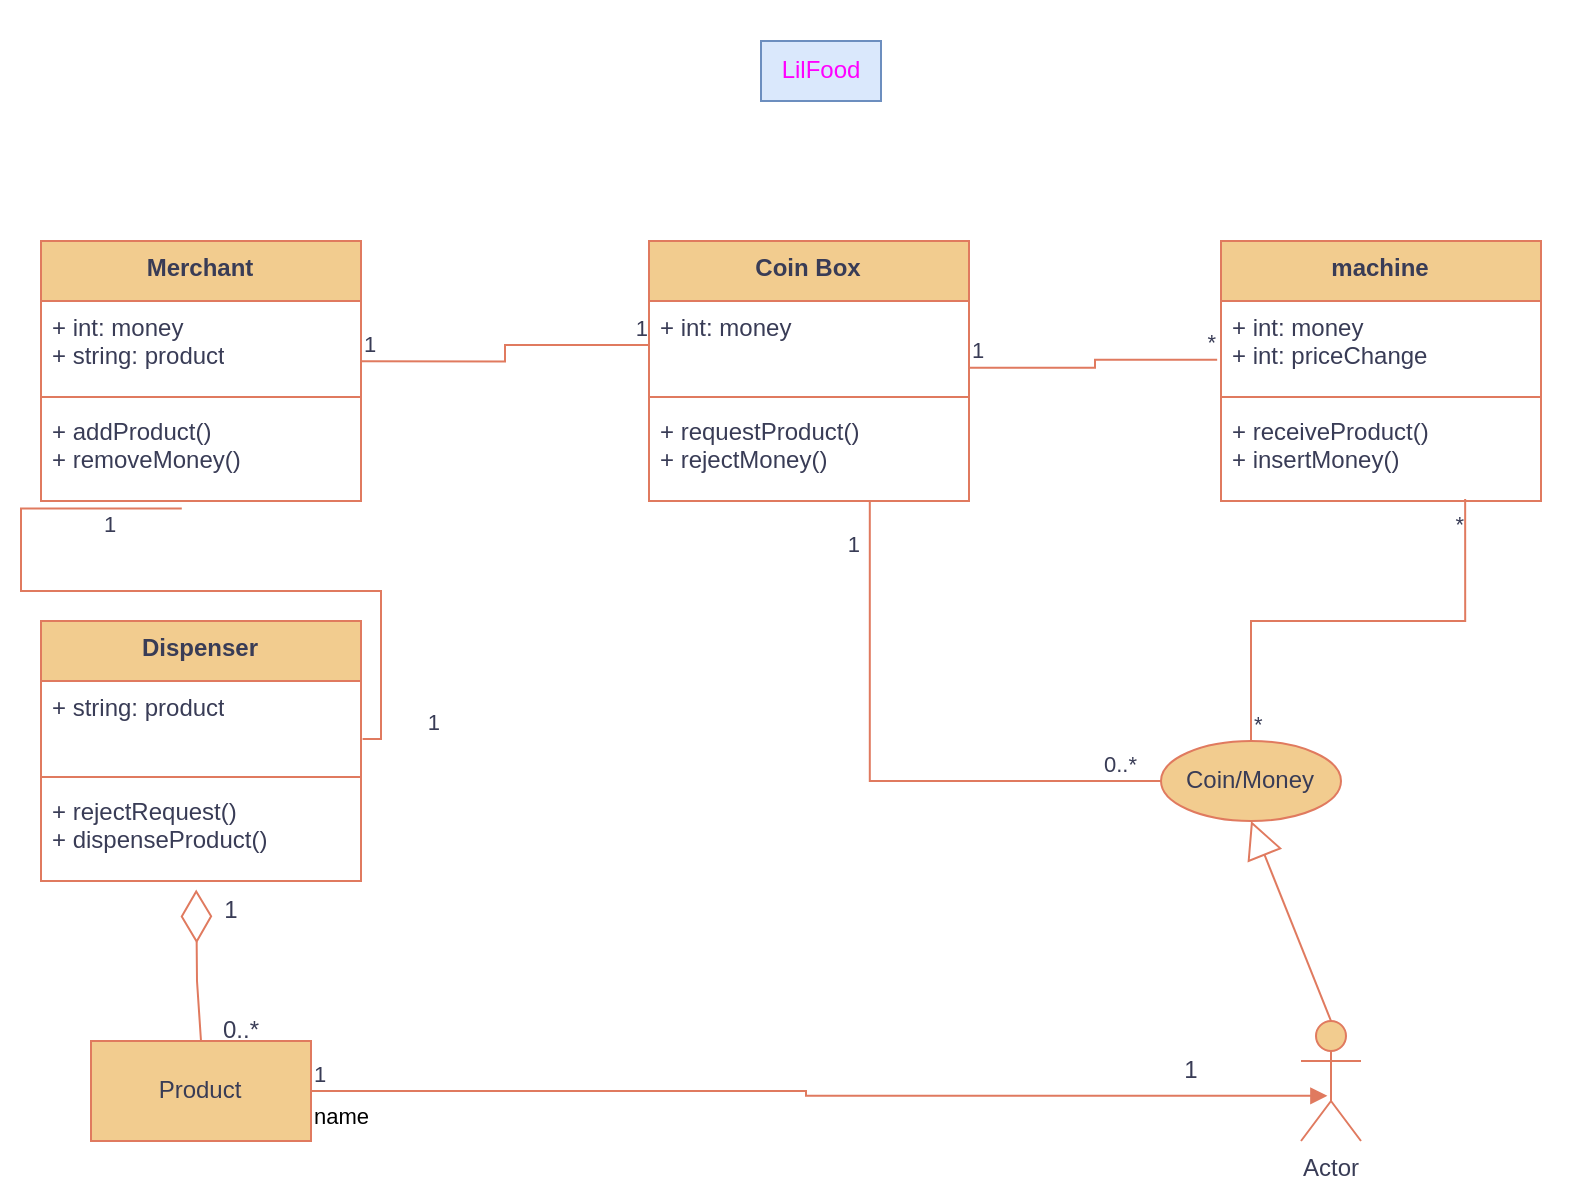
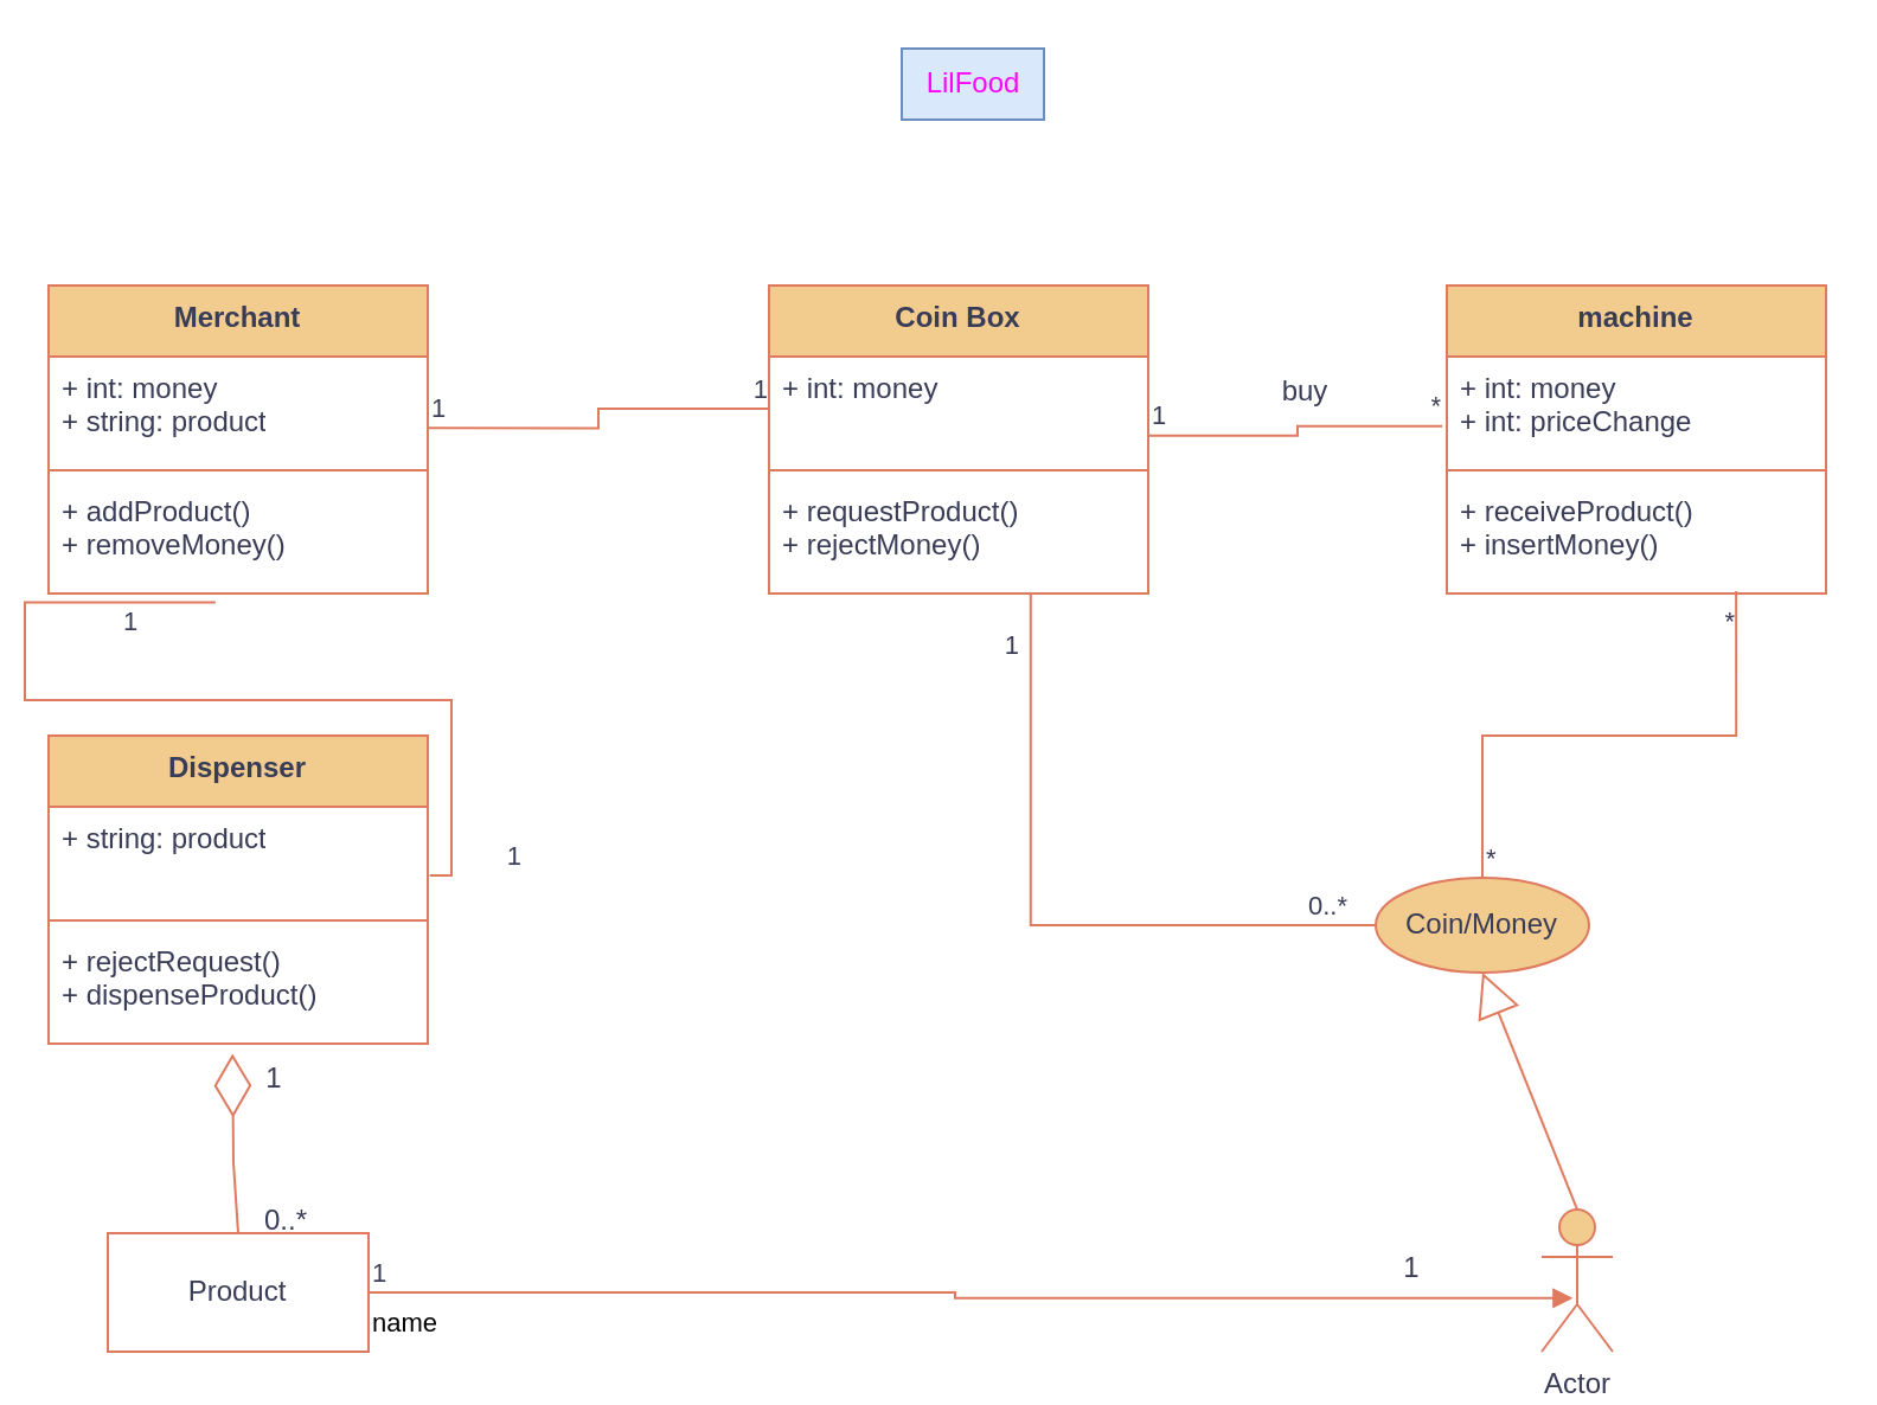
  <mxCell id="0" />
  <mxCell id="1" parent="0" />
  <mxCell id="2" value="Coin Box" style="swimlane;fontStyle=1;align=center;verticalAlign=top;childLayout=stackLayout;horizontal=1;startSize=30;horizontalStack=0;resizeParent=1;resizeParentMax=0;resizeLast=0;collapsible=1;marginBottom=0;whiteSpace=wrap;html=1;labelBackgroundColor=none;fillColor=#F2CC8F;strokeColor=#E07A5F;fontColor=#393C56;" vertex="1" parent="1"><mxGeometry x="324" y="120" width="160" height="130" as="geometry" /></mxCell>
  <mxCell id="3" value="+ int: money&amp;nbsp;" style="text;strokeColor=none;fillColor=none;align=left;verticalAlign=top;spacingLeft=4;spacingRight=4;overflow=hidden;rotatable=0;points=[[0,0.5],[1,0.5]];portConstraint=eastwest;whiteSpace=wrap;html=1;labelBackgroundColor=none;fontColor=#393C56;" vertex="1" parent="2"><mxGeometry y="30" width="160" height="44" as="geometry" /></mxCell>
  <mxCell id="4" value="" style="line;strokeWidth=1;fillColor=none;align=left;verticalAlign=middle;spacingTop=-1;spacingLeft=3;spacingRight=3;rotatable=0;labelPosition=right;points=[];portConstraint=eastwest;strokeColor=#E07A5F;labelBackgroundColor=none;fontColor=#393C56;" vertex="1" parent="2"><mxGeometry y="74" width="160" height="8" as="geometry" /></mxCell>
  <mxCell id="5" value="+ requestProduct()&lt;br&gt;+ rejectMoney()" style="text;strokeColor=none;fillColor=none;align=left;verticalAlign=top;spacingLeft=4;spacingRight=4;overflow=hidden;rotatable=0;points=[[0,0.5],[1,0.5]];portConstraint=eastwest;whiteSpace=wrap;html=1;labelBackgroundColor=none;fontColor=#393C56;" vertex="1" parent="2"><mxGeometry y="82" width="160" height="48" as="geometry" /></mxCell>
  <mxCell id="6" value="Coin/Money" style="ellipse;html=1;whiteSpace=wrap;labelBackgroundColor=none;fillColor=#F2CC8F;strokeColor=#E07A5F;fontColor=#393C56;" vertex="1" parent="1"><mxGeometry x="580" y="370" width="90" height="40" as="geometry" /></mxCell>
  <mxCell id="7" value="Actor" style="shape=umlActor;verticalLabelPosition=bottom;verticalAlign=top;html=1;labelBackgroundColor=none;fillColor=#F2CC8F;strokeColor=#E07A5F;fontColor=#393C56;" vertex="1" parent="1"><mxGeometry x="650" y="510" width="30" height="60" as="geometry" /></mxCell>
  <mxCell id="8" value="Merchant" style="swimlane;fontStyle=1;align=center;verticalAlign=top;childLayout=stackLayout;horizontal=1;startSize=30;horizontalStack=0;resizeParent=1;resizeParentMax=0;resizeLast=0;collapsible=1;marginBottom=0;whiteSpace=wrap;html=1;labelBackgroundColor=none;fillColor=#F2CC8F;strokeColor=#E07A5F;fontColor=#393C56;" vertex="1" parent="1"><mxGeometry x="20" y="120" width="160" height="130" as="geometry" /></mxCell>
  <mxCell id="9" value="+ int: money&amp;nbsp;&lt;br&gt;+ string: product" style="text;strokeColor=none;fillColor=none;align=left;verticalAlign=top;spacingLeft=4;spacingRight=4;overflow=hidden;rotatable=0;points=[[0,0.5],[1,0.5]];portConstraint=eastwest;whiteSpace=wrap;html=1;labelBackgroundColor=none;fontColor=#393C56;" vertex="1" parent="8"><mxGeometry y="30" width="160" height="44" as="geometry" /></mxCell>
  <mxCell id="10" value="" style="line;strokeWidth=1;fillColor=none;align=left;verticalAlign=middle;spacingTop=-1;spacingLeft=3;spacingRight=3;rotatable=0;labelPosition=right;points=[];portConstraint=eastwest;strokeColor=#E07A5F;labelBackgroundColor=none;fontColor=#393C56;" vertex="1" parent="8"><mxGeometry y="74" width="160" height="8" as="geometry" /></mxCell>
  <mxCell id="11" value="+ addProduct()&lt;br&gt;+ removeMoney()" style="text;strokeColor=none;fillColor=none;align=left;verticalAlign=top;spacingLeft=4;spacingRight=4;overflow=hidden;rotatable=0;points=[[0,0.5],[1,0.5]];portConstraint=eastwest;whiteSpace=wrap;html=1;labelBackgroundColor=none;fontColor=#393C56;" vertex="1" parent="8"><mxGeometry y="82" width="160" height="48" as="geometry" /></mxCell>
  <mxCell id="12" value="Dispenser" style="swimlane;fontStyle=1;align=center;verticalAlign=top;childLayout=stackLayout;horizontal=1;startSize=30;horizontalStack=0;resizeParent=1;resizeParentMax=0;resizeLast=0;collapsible=1;marginBottom=0;whiteSpace=wrap;html=1;labelBackgroundColor=none;fillColor=#F2CC8F;strokeColor=#E07A5F;fontColor=#393C56;" vertex="1" parent="1"><mxGeometry x="20" y="310" width="160" height="130" as="geometry" /></mxCell>
  <mxCell id="13" value="+ string: product" style="text;strokeColor=none;fillColor=none;align=left;verticalAlign=top;spacingLeft=4;spacingRight=4;overflow=hidden;rotatable=0;points=[[0,0.5],[1,0.5]];portConstraint=eastwest;whiteSpace=wrap;html=1;labelBackgroundColor=none;fontColor=#393C56;" vertex="1" parent="12"><mxGeometry y="30" width="160" height="44" as="geometry" /></mxCell>
  <mxCell id="14" value="" style="line;strokeWidth=1;fillColor=none;align=left;verticalAlign=middle;spacingTop=-1;spacingLeft=3;spacingRight=3;rotatable=0;labelPosition=right;points=[];portConstraint=eastwest;strokeColor=#E07A5F;labelBackgroundColor=none;fontColor=#393C56;" vertex="1" parent="12"><mxGeometry y="74" width="160" height="8" as="geometry" /></mxCell>
  <mxCell id="15" value="+ rejectRequest()&lt;br&gt;+ dispenseProduct()" style="text;strokeColor=none;fillColor=none;align=left;verticalAlign=top;spacingLeft=4;spacingRight=4;overflow=hidden;rotatable=0;points=[[0,0.5],[1,0.5]];portConstraint=eastwest;whiteSpace=wrap;html=1;labelBackgroundColor=none;fontColor=#393C56;" vertex="1" parent="12"><mxGeometry y="82" width="160" height="48" as="geometry" /></mxCell>
- <mxCell id="16" value="Product" style="html=1;whiteSpace=wrap;labelBackgroundColor=none;fillColor=#F2CC8F;strokeColor=#E07A5F;fontColor=#393C56;" vertex="1" parent="1"><mxGeometry x="45" y="520" width="110" height="50" as="geometry" /></mxCell>
+ <mxCell id="16" value="Product" style="html=1;whiteSpace=wrap;labelBackgroundColor=none;fillColor=#ffffff;strokeColor=#E07A5F;fontColor=#393C56;" vertex="1" parent="1"><mxGeometry x="45" y="520" width="110" height="50" as="geometry" /></mxCell>
  <mxCell id="17" value="" style="endArrow=diamondThin;endFill=0;endSize=24;html=1;rounded=0;entryX=0.485;entryY=1.088;entryDx=0;entryDy=0;entryPerimeter=0;exitX=0.5;exitY=0;exitDx=0;exitDy=0;labelBackgroundColor=none;strokeColor=#E07A5F;fontColor=default;" edge="1" parent="1" source="16" target="15"><mxGeometry width="160" relative="1" as="geometry"><mxPoint x="220" y="509.5" as="sourcePoint" /><mxPoint x="380" y="509.5" as="targetPoint" /><Array as="points"><mxPoint x="98" y="490" /></Array></mxGeometry></mxCell>
  <mxCell id="18" value="" style="endArrow=block;endSize=16;endFill=0;html=1;rounded=0;entryX=0.5;entryY=1;entryDx=0;entryDy=0;exitX=0.5;exitY=0;exitDx=0;exitDy=0;exitPerimeter=0;labelBackgroundColor=none;strokeColor=#E07A5F;fontColor=default;" edge="1" parent="1" source="7" target="6"><mxGeometry x="-0.143" y="-66" width="160" relative="1" as="geometry"><mxPoint x="320" y="390" as="sourcePoint" /><mxPoint x="480" y="390" as="targetPoint" /><mxPoint as="offset" /></mxGeometry></mxCell>
  <mxCell id="19" value="machine" style="swimlane;fontStyle=1;align=center;verticalAlign=top;childLayout=stackLayout;horizontal=1;startSize=30;horizontalStack=0;resizeParent=1;resizeParentMax=0;resizeLast=0;collapsible=1;marginBottom=0;whiteSpace=wrap;html=1;labelBackgroundColor=none;fillColor=#F2CC8F;strokeColor=#E07A5F;fontColor=#393C56;" vertex="1" parent="1"><mxGeometry x="610" y="120" width="160" height="130" as="geometry" /></mxCell>
  <mxCell id="20" value="+ int: money&amp;nbsp;&lt;br&gt;+ int: priceChange" style="text;strokeColor=none;fillColor=none;align=left;verticalAlign=top;spacingLeft=4;spacingRight=4;overflow=hidden;rotatable=0;points=[[0,0.5],[1,0.5]];portConstraint=eastwest;whiteSpace=wrap;html=1;labelBackgroundColor=none;fontColor=#393C56;" vertex="1" parent="19"><mxGeometry y="30" width="160" height="44" as="geometry" /></mxCell>
  <mxCell id="21" value="" style="line;strokeWidth=1;fillColor=none;align=left;verticalAlign=middle;spacingTop=-1;spacingLeft=3;spacingRight=3;rotatable=0;labelPosition=right;points=[];portConstraint=eastwest;strokeColor=#E07A5F;labelBackgroundColor=none;fontColor=#393C56;" vertex="1" parent="19"><mxGeometry y="74" width="160" height="8" as="geometry" /></mxCell>
  <mxCell id="22" value="+ receiveProduct()&lt;br&gt;+ insertMoney()" style="text;strokeColor=none;fillColor=none;align=left;verticalAlign=top;spacingLeft=4;spacingRight=4;overflow=hidden;rotatable=0;points=[[0,0.5],[1,0.5]];portConstraint=eastwest;whiteSpace=wrap;html=1;labelBackgroundColor=none;fontColor=#393C56;" vertex="1" parent="19"><mxGeometry y="82" width="160" height="48" as="geometry" /></mxCell>
  <mxCell id="23" value="" style="endArrow=none;html=1;edgeStyle=orthogonalEdgeStyle;rounded=0;exitX=0.5;exitY=0;exitDx=0;exitDy=0;entryX=0.763;entryY=0.979;entryDx=0;entryDy=0;entryPerimeter=0;labelBackgroundColor=none;strokeColor=#E07A5F;fontColor=default;" edge="1" parent="1" source="6" target="22"><mxGeometry relative="1" as="geometry"><mxPoint x="320" y="290" as="sourcePoint" /><mxPoint x="480" y="290" as="targetPoint" /></mxGeometry></mxCell>
  <mxCell id="24" value="*" style="edgeLabel;resizable=0;html=1;align=left;verticalAlign=bottom;labelBackgroundColor=none;fontColor=#393C56;" connectable="0" vertex="1" parent="23"><mxGeometry x="-1" relative="1" as="geometry" /></mxCell>
  <mxCell id="25" value="*" style="edgeLabel;resizable=0;html=1;align=right;verticalAlign=bottom;labelBackgroundColor=none;fontColor=#393C56;" connectable="0" vertex="1" parent="23"><mxGeometry x="1" relative="1" as="geometry"><mxPoint y="21" as="offset" /></mxGeometry></mxCell>
  <mxCell id="26" value="" style="endArrow=none;html=1;edgeStyle=orthogonalEdgeStyle;rounded=0;exitX=0;exitY=0.5;exitDx=0;exitDy=0;entryX=0.69;entryY=0.996;entryDx=0;entryDy=0;entryPerimeter=0;labelBackgroundColor=none;strokeColor=#E07A5F;fontColor=default;" edge="1" parent="1" source="6" target="5"><mxGeometry relative="1" as="geometry"><mxPoint x="390" y="391" as="sourcePoint" /><mxPoint x="497" y="270" as="targetPoint" /></mxGeometry></mxCell>
  <mxCell id="27" value="0..*" style="edgeLabel;resizable=0;html=1;align=left;verticalAlign=bottom;labelBackgroundColor=none;fontColor=#393C56;" connectable="0" vertex="1" parent="26"><mxGeometry x="-1" relative="1" as="geometry"><mxPoint x="-30" as="offset" /></mxGeometry></mxCell>
  <mxCell id="28" value="1" style="edgeLabel;resizable=0;html=1;align=right;verticalAlign=bottom;labelBackgroundColor=none;fontColor=#393C56;" connectable="0" vertex="1" parent="26"><mxGeometry x="1" relative="1" as="geometry"><mxPoint x="-4" y="30" as="offset" /></mxGeometry></mxCell>
  <mxCell id="29" value="" style="endArrow=none;html=1;edgeStyle=orthogonalEdgeStyle;rounded=0;exitX=1;exitY=0.759;exitDx=0;exitDy=0;exitPerimeter=0;entryX=-0.012;entryY=0.668;entryDx=0;entryDy=0;entryPerimeter=0;labelBackgroundColor=none;strokeColor=#E07A5F;fontColor=default;" edge="1" parent="1" source="3" target="20"><mxGeometry relative="1" as="geometry"><mxPoint x="450" y="170" as="sourcePoint" /><mxPoint x="610" y="170" as="targetPoint" /></mxGeometry></mxCell>
  <mxCell id="30" value="1" style="edgeLabel;resizable=0;html=1;align=left;verticalAlign=bottom;labelBackgroundColor=none;fontColor=#393C56;" connectable="0" vertex="1" parent="29"><mxGeometry x="-1" relative="1" as="geometry" /></mxCell>
  <mxCell id="31" value="*" style="edgeLabel;resizable=0;html=1;align=right;verticalAlign=bottom;labelBackgroundColor=none;fontColor=#393C56;" connectable="0" vertex="1" parent="29"><mxGeometry x="1" relative="1" as="geometry" /></mxCell>
  <mxCell id="32" value="" style="endArrow=none;html=1;edgeStyle=orthogonalEdgeStyle;rounded=0;exitX=1;exitY=0.686;exitDx=0;exitDy=0;exitPerimeter=0;entryX=0;entryY=0.5;entryDx=0;entryDy=0;labelBackgroundColor=none;strokeColor=#E07A5F;fontColor=default;" edge="1" parent="1" source="9" target="3"><mxGeometry relative="1" as="geometry"><mxPoint x="320" y="290" as="sourcePoint" /><mxPoint x="480" y="290" as="targetPoint" /></mxGeometry></mxCell>
  <mxCell id="33" value="1" style="edgeLabel;resizable=0;html=1;align=left;verticalAlign=bottom;labelBackgroundColor=none;fontColor=#393C56;" connectable="0" vertex="1" parent="32"><mxGeometry x="-1" relative="1" as="geometry" /></mxCell>
  <mxCell id="34" value="1" style="edgeLabel;resizable=0;html=1;align=right;verticalAlign=bottom;labelBackgroundColor=none;fontColor=#393C56;" connectable="0" vertex="1" parent="32"><mxGeometry x="1" relative="1" as="geometry" /></mxCell>
  <mxCell id="35" value="" style="endArrow=none;html=1;edgeStyle=orthogonalEdgeStyle;rounded=0;exitX=0.44;exitY=1.079;exitDx=0;exitDy=0;exitPerimeter=0;entryX=1.005;entryY=0.659;entryDx=0;entryDy=0;entryPerimeter=0;labelBackgroundColor=none;strokeColor=#E07A5F;fontColor=default;" edge="1" parent="1" source="11" target="13"><mxGeometry relative="1" as="geometry"><mxPoint x="320" y="290" as="sourcePoint" /><mxPoint x="480" y="290" as="targetPoint" /></mxGeometry></mxCell>
  <mxCell id="36" value="1" style="edgeLabel;resizable=0;html=1;align=left;verticalAlign=bottom;labelBackgroundColor=none;fontColor=#393C56;" connectable="0" vertex="1" parent="35"><mxGeometry x="-1" relative="1" as="geometry"><mxPoint x="-40" y="16" as="offset" /></mxGeometry></mxCell>
  <mxCell id="37" value="1" style="edgeLabel;resizable=0;html=1;align=right;verticalAlign=bottom;labelBackgroundColor=none;fontColor=#393C56;" connectable="0" vertex="1" parent="35"><mxGeometry x="1" relative="1" as="geometry"><mxPoint x="39" as="offset" /></mxGeometry></mxCell>
+ <mxCell id="38" value="buy" style="text;html=1;align=center;verticalAlign=middle;resizable=0;points=[];autosize=1;strokeColor=none;fillColor=none;labelBackgroundColor=none;fontColor=#393C56;" vertex="1" parent="1"><mxGeometry x="530" y="150" width="40" height="30" as="geometry" /></mxCell>
  <mxCell id="39" value="1" style="text;html=1;align=center;verticalAlign=middle;resizable=0;points=[];autosize=1;strokeColor=none;fillColor=none;labelBackgroundColor=none;fontColor=#393C56;" vertex="1" parent="1"><mxGeometry x="100" y="440" width="30" height="30" as="geometry" /></mxCell>
  <mxCell id="40" value="0..*" style="text;html=1;align=center;verticalAlign=middle;resizable=0;points=[];autosize=1;strokeColor=none;fillColor=none;labelBackgroundColor=none;fontColor=#393C56;" vertex="1" parent="1"><mxGeometry x="100" y="500" width="40" height="30" as="geometry" /></mxCell>
  <mxCell id="41" value="name" style="endArrow=block;endFill=1;html=1;edgeStyle=orthogonalEdgeStyle;align=left;verticalAlign=top;rounded=0;exitX=1;exitY=0.5;exitDx=0;exitDy=0;entryX=0.44;entryY=0.623;entryDx=0;entryDy=0;entryPerimeter=0;labelBackgroundColor=none;strokeColor=#E07A5F;fontColor=default;" edge="1" parent="1" source="16" target="7"><mxGeometry x="-1" relative="1" as="geometry"><mxPoint x="290" y="530" as="sourcePoint" /><mxPoint x="450" y="530" as="targetPoint" /></mxGeometry></mxCell>
  <mxCell id="42" value="1" style="edgeLabel;resizable=0;html=1;align=left;verticalAlign=bottom;labelBackgroundColor=none;fontColor=#393C56;" connectable="0" vertex="1" parent="41"><mxGeometry x="-1" relative="1" as="geometry" /></mxCell>
  <mxCell id="43" value="1" style="text;html=1;align=center;verticalAlign=middle;resizable=0;points=[];autosize=1;strokeColor=none;fillColor=none;labelBackgroundColor=none;fontColor=#393C56;" vertex="1" parent="1"><mxGeometry x="580" y="520" width="30" height="30" as="geometry" /></mxCell>
  <mxCell id="44" value="LilFood" style="text;html=1;align=center;verticalAlign=middle;resizable=0;points=[];autosize=1;labelBackgroundColor=none;fillColor=#dae8fc;strokeColor=#6c8ebf;fontColor=#FF00FF;" vertex="1" parent="1"><mxGeometry x="380" y="20" width="60" height="30" as="geometry" /></mxCell>
